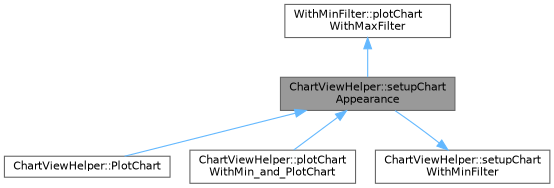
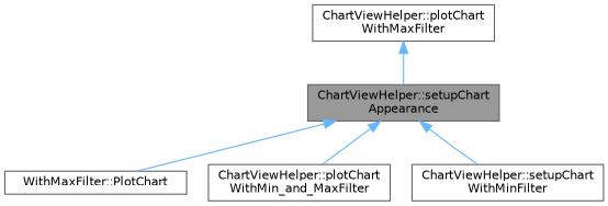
  digraph {
    rankdir=TB
    node [color=grey40 fillcolor=white fontname=Helvetica fontsize=10 shape=box style=filled]
    edge [color=steelblue1 dir=back fontname=Helvetica fontsize=10 labelfontname=Helvetica labelfontsize=10 style=solid]
    n1 [color=gray40 fillcolor=grey60 fontcolor=black height=0.2 label="ChartViewHelper::setupChart\lAppearance" width=0.4]
-   n2 [height=0.2 label="ChartViewHelper::PlotChart" width=0.4]
-   n3 [height=0.2 label="ChartViewHelper::plotChart\lWithMin_and_PlotChart" width=0.4]
+   n2 [height=0.2 label="WithMaxFilter::PlotChart" width=0.4]
+   n3 [height=0.2 label="ChartViewHelper::plotChart\lWithMin_and_MaxFilter" width=0.4]
    n4 [height=0.2 label="ChartViewHelper::setupChart\lWithMinFilter" width=0.4]
-   n5 [height=0.2 label="WithMinFilter::plotChart\lWithMaxFilter" width=0.4]
+   n5 [height=0.2 label="ChartViewHelper::plotChart\lWithMaxFilter" width=0.4]
    n1 -> n2
    n1 -> n3
-   n4 -> n1
+   n1 -> n4
    n5 -> n1
  }
